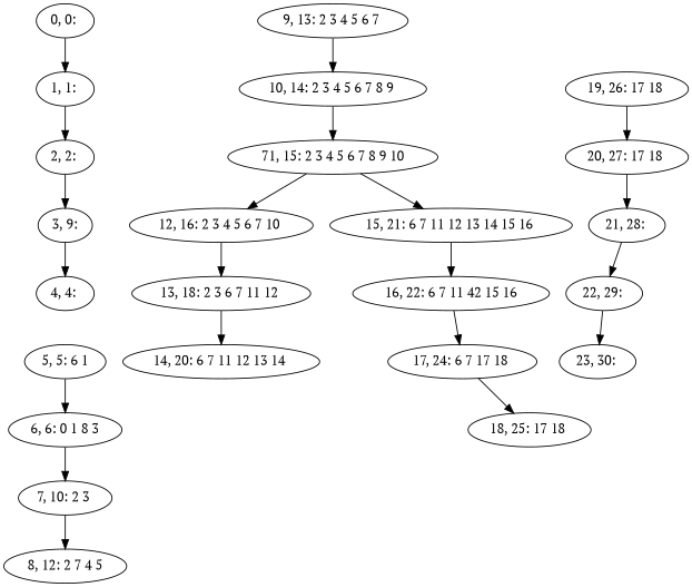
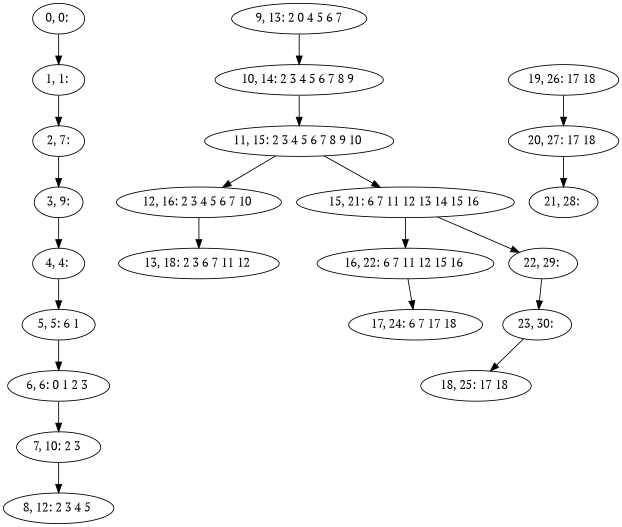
  digraph {
    fontname="PT Serif"
    node [fontname="PT Serif"]
    edge [fontname="PT Serif"]
    n1 [label="0, 0: "]
    n2 [label="1, 1: "]
-   n3 [label="2, 2: "]
+   n3 [label="2, 7:"]
    n4 [label="3, 9:"]
    n5 [label="4, 4: "]
    n6 [label="5, 5: 6 1"]
-   n7 [label="6, 6: 0 1 8 3"]
+   n7 [label="6, 6: 0 1 2 3 "]
    n8 [label="7, 10: 2 3 "]
-   n9 [label="8, 12: 2 7 4 5"]
-   n10 [label="9, 13: 2 3 4 5 6 7 "]
+   n9 [label="8, 12: 2 3 4 5 "]
+   n10 [label="9, 13: 2 0 4 5 6 7"]
    n11 [label="10, 14: 2 3 4 5 6 7 8 9 "]
-   n12 [label="71, 15: 2 3 4 5 6 7 8 9 10"]
+   n12 [label="11, 15: 2 3 4 5 6 7 8 9 10 "]
    n13 [label="12, 16: 2 3 4 5 6 7 10 "]
    n14 [label="15, 21: 6 7 11 12 13 14 15 16 "]
    n15 [label="13, 18: 2 3 6 7 11 12 "]
-   n16 [label="14, 20: 6 7 11 12 13 14 "]
-   n17 [label="16, 22: 6 7 11 42 15 16"]
+   n17 [label="16, 22: 6 7 11 12 15 16 "]
    n18 [label="17, 24: 6 7 17 18 "]
    n19 [label="18, 25: 17 18 "]
    n20 [label="19, 26: 17 18 "]
    n21 [label="20, 27: 17 18 "]
    n22 [label="21, 28: "]
    n23 [label="22, 29: "]
    n24 [label="23, 30: "]
    n1 -> n2
    n2 -> n3
    n3 -> n4
    n4 -> n5
+   n5 -> n6
    n6 -> n7
    n7 -> n8
    n8 -> n9
    n10 -> n11
    n11 -> n12
    n12 -> n13
    n12 -> n14
    n13 -> n15
    n14 -> n17
-   n15 -> n16
    n17 -> n18
-   n18 -> n19
+   n24 -> n19
    n20 -> n21
    n21 -> n22
-   n22 -> n23
+   n14 -> n23
    n23 -> n24
  }
